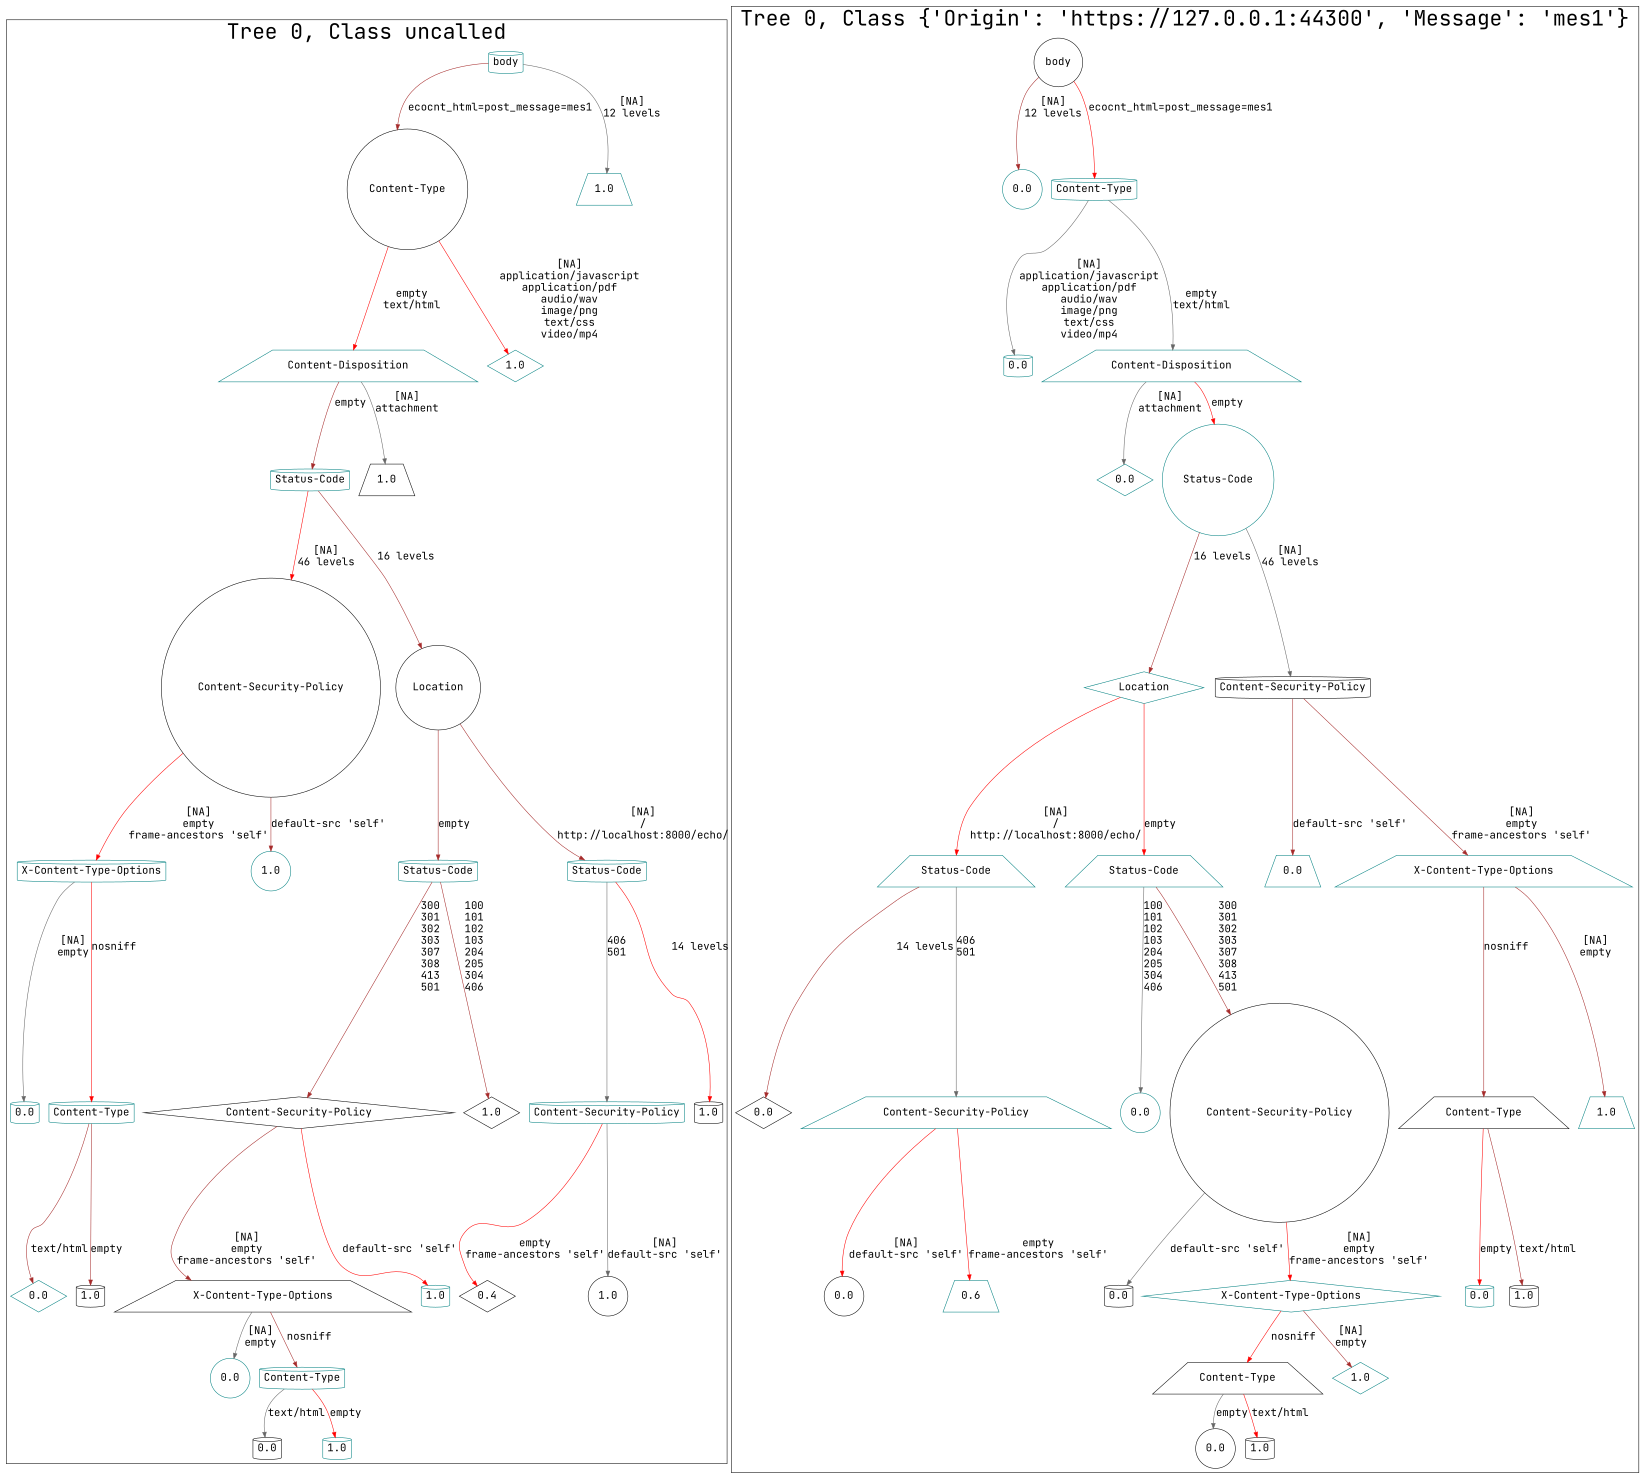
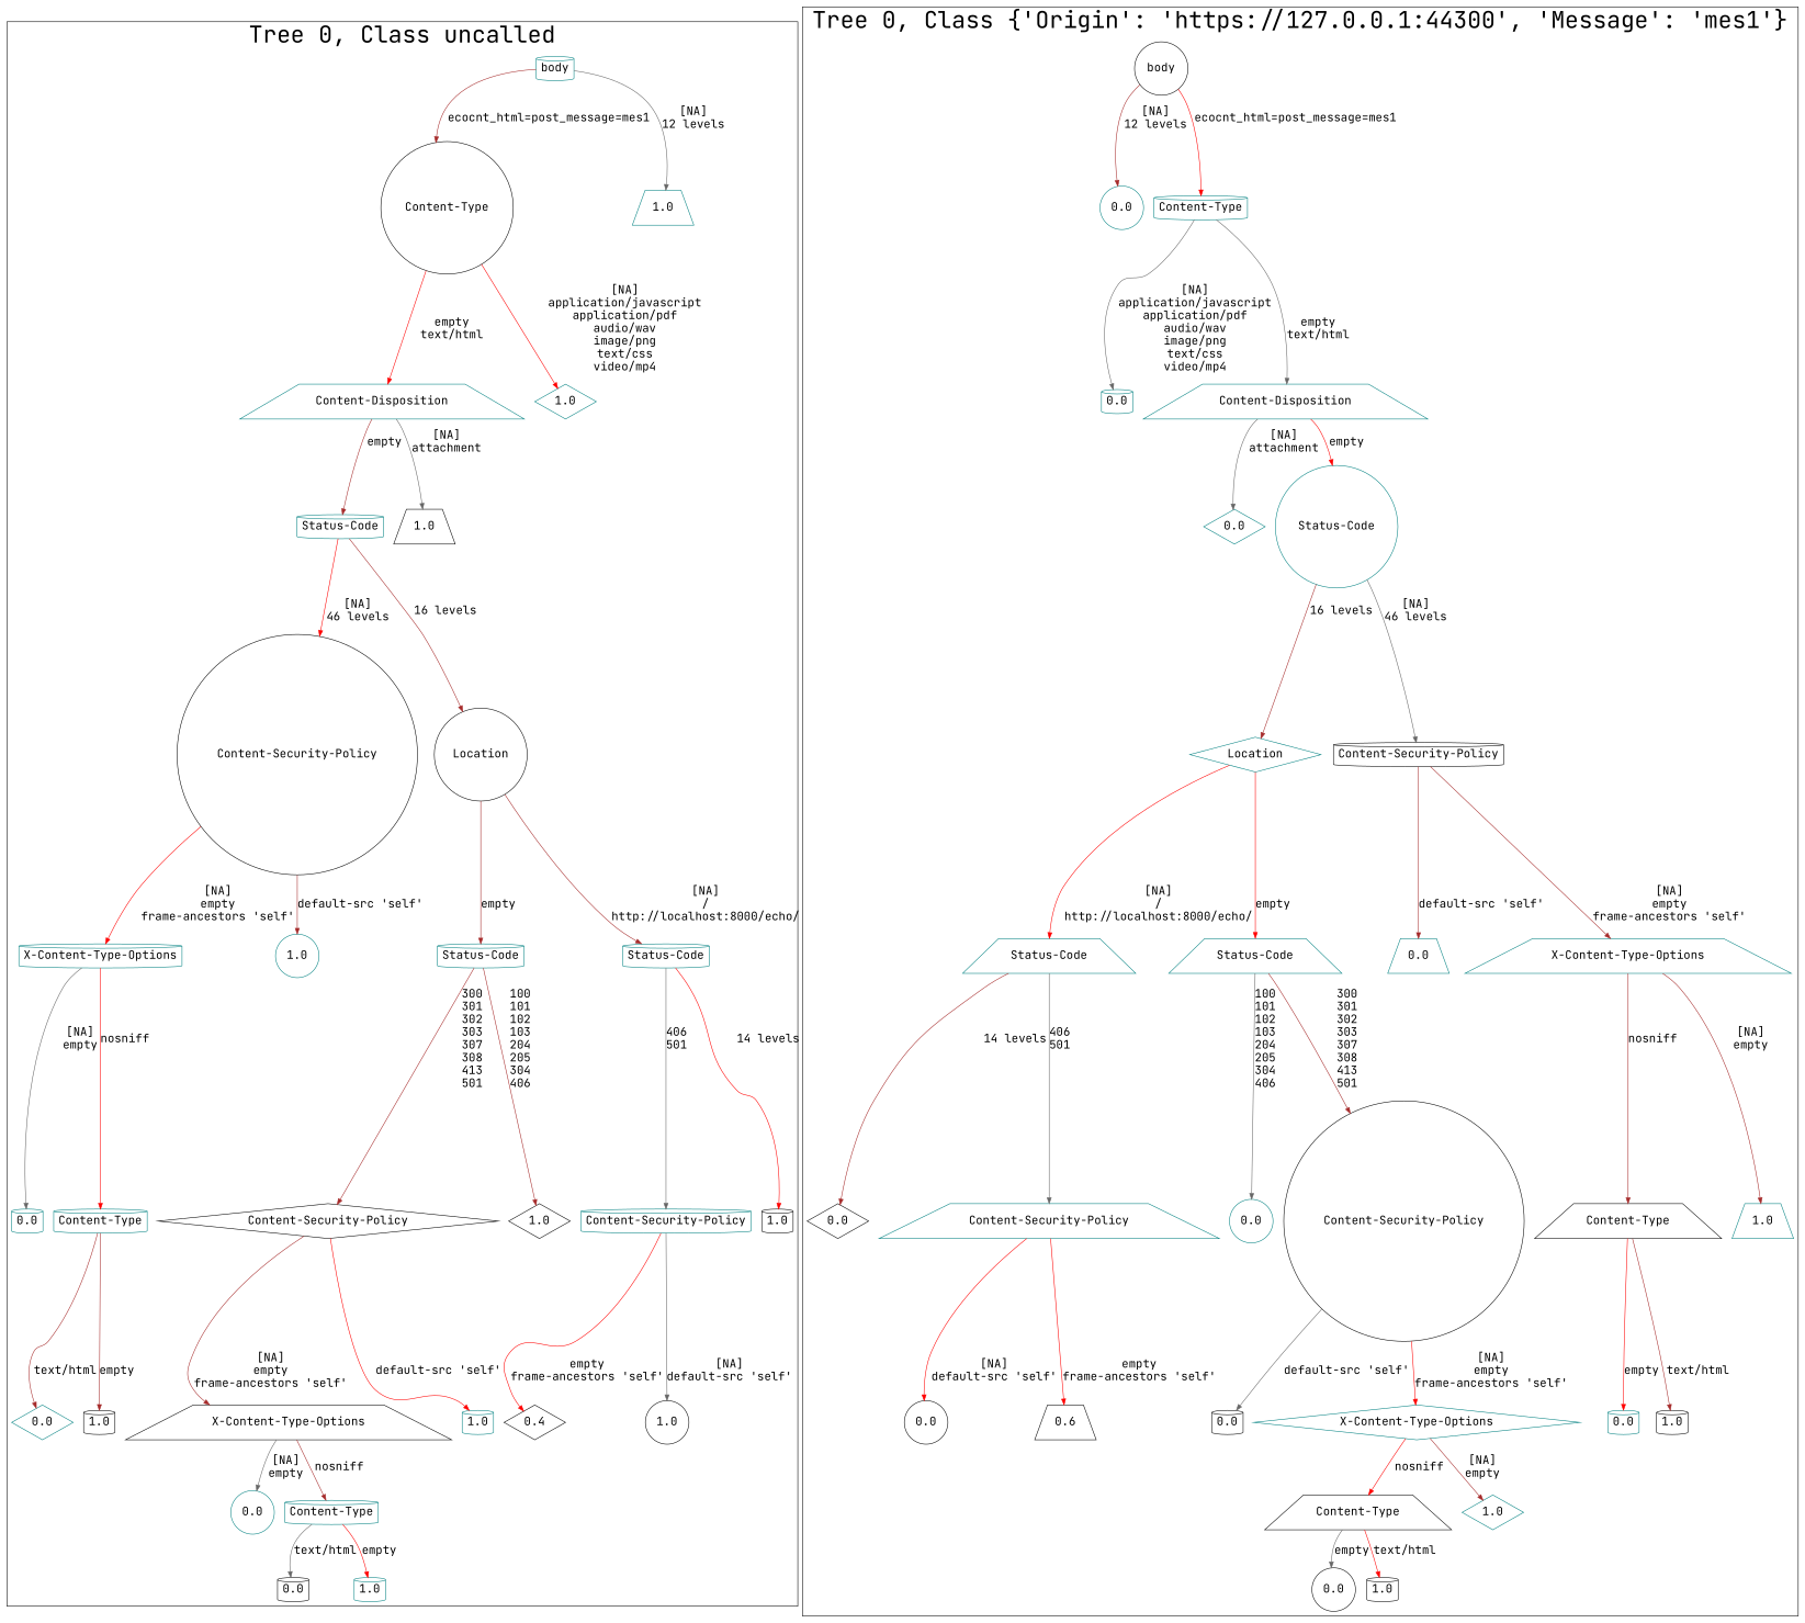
  digraph {
    fontname="JetBrains Mono"
    node [fontsize=20 shape=cylinder color=teal fontname="JetBrains Mono"]
    edge [fontsize=20 color=brown fontname="JetBrains Mono"]
    n1 [label=body]
    n2 [label="Content-Type" shape=circle color=black]
    n3 [label=1.0 shape=trapezium]
    n4 [label="Content-Disposition" shape=trapezium]
    n5 [label=1.0 shape=diamond]
    n6 [label="Status-Code"]
    n7 [label=1.0 color=black shape=trapezium]
    n8 [label="Content-Security-Policy" shape=circle color=black]
    n9 [label=Location shape=circle color=black]
    n10 [label="X-Content-Type-Options"]
    n11 [label=1.0 shape=circle]
    n12 [label="Status-Code"]
    n13 [label="Status-Code"]
    n14 [label=0.0]
    n15 [label="Content-Type"]
    n16 [label="Content-Security-Policy" shape=diamond color=black]
    n17 [label=1.0 color=black shape=diamond]
    n18 [label="Content-Security-Policy"]
    n19 [label=1.0 color=black]
    n20 [label=0.0 shape=diamond]
    n21 [label=1.0 color=black]
    n22 [label="X-Content-Type-Options" shape=trapezium color=black]
    n23 [label=1.0]
    n24 [label=0.4 color=black shape=diamond]
    n25 [label=1.0 color=black shape=circle]
    n26 [label=0.0 shape=circle]
    n27 [label="Content-Type"]
    n28 [label=0.0 color=black]
    n29 [label=1.0]
    n30 [label=body shape=circle color=black]
    n31 [label=0.0 shape=circle]
    n32 [label="Content-Type"]
    n33 [label=0.0]
    n34 [label="Content-Disposition" shape=trapezium]
    n35 [label=0.0 shape=diamond]
    n36 [label="Status-Code" shape=circle]
    n37 [label=Location shape=diamond]
    n38 [label="Content-Security-Policy" color=black]
    n39 [label="Status-Code" shape=trapezium]
    n40 [label="Status-Code" shape=trapezium]
    n41 [label=0.0 shape=trapezium]
    n42 [label="X-Content-Type-Options" shape=trapezium]
    n43 [label=0.0 color=black shape=diamond]
    n44 [label="Content-Security-Policy" shape=trapezium]
    n45 [label=0.0 shape=circle]
    n46 [label="Content-Security-Policy" shape=circle color=black]
    n47 [label="Content-Type" shape=trapezium color=black]
    n48 [label=1.0 shape=trapezium]
    n49 [label=0.0 color=black shape=circle]
-   n50 [label=0.6 shape=trapezium]
+   n50 [label=0.6 color=black shape=trapezium]
    n51 [label=0.0 color=black]
    n52 [label="X-Content-Type-Options" shape=diamond]
    n53 [label=0.0]
    n54 [label=1.0 color=black]
    n55 [label="Content-Type" shape=trapezium color=black]
    n56 [label=1.0 shape=diamond]
    n57 [label=0.0 color=black shape=circle]
    n58 [label=1.0 color=black]
    subgraph cluster_1 {
      fontsize=40
      label="Tree 0, Class uncalled"
      subgraph sub_2 {
        fontsize=40
        label="Tree 0, Class uncalled"
        n1
      }
      subgraph sub_3 {
        fontsize=40
        label="Tree 0, Class uncalled"
        n2
        n3
      }
      subgraph sub_4 {
        fontsize=40
        label="Tree 0, Class uncalled"
        n4
        n5
      }
      subgraph sub_5 {
        fontsize=40
        label="Tree 0, Class uncalled"
        n6
        n7
      }
      subgraph sub_6 {
        fontsize=40
        label="Tree 0, Class uncalled"
        n8
        n9
      }
      subgraph sub_7 {
        fontsize=40
        label="Tree 0, Class uncalled"
        n10
        n11
        n12
        n13
      }
      subgraph sub_8 {
        fontsize=40
        label="Tree 0, Class uncalled"
        n14
        n15
        n16
        n17
        n18
        n19
      }
      subgraph sub_9 {
        fontsize=40
        label="Tree 0, Class uncalled"
        n20
        n21
        n22
        n23
        n24
        n25
      }
      subgraph sub_10 {
        fontsize=40
        label="Tree 0, Class uncalled"
        n26
        n27
      }
      subgraph sub_11 {
        fontsize=40
        label="Tree 0, Class uncalled"
        n28
        n29
      }
    }
    subgraph cluster_12 {
      fontsize=40
      label="Tree 0, Class {'Origin': 'https://127.0.0.1:44300', 'Message': 'mes1'}"
      subgraph sub_13 {
        fontsize=40
        label="Tree 0, Class {'Origin': 'https://127.0.0.1:44300', 'Message': 'mes1'}"
        n30
      }
      subgraph sub_14 {
        fontsize=40
        label="Tree 0, Class {'Origin': 'https://127.0.0.1:44300', 'Message': 'mes1'}"
        n31
        n32
      }
      subgraph sub_15 {
        fontsize=40
        label="Tree 0, Class {'Origin': 'https://127.0.0.1:44300', 'Message': 'mes1'}"
        n33
        n34
      }
      subgraph sub_16 {
        fontsize=40
        label="Tree 0, Class {'Origin': 'https://127.0.0.1:44300', 'Message': 'mes1'}"
        n35
        n36
      }
      subgraph sub_17 {
        fontsize=40
        label="Tree 0, Class {'Origin': 'https://127.0.0.1:44300', 'Message': 'mes1'}"
        n37
        n38
      }
      subgraph sub_18 {
        fontsize=40
        label="Tree 0, Class {'Origin': 'https://127.0.0.1:44300', 'Message': 'mes1'}"
        n39
        n40
        n41
        n42
      }
      subgraph sub_19 {
        fontsize=40
        label="Tree 0, Class {'Origin': 'https://127.0.0.1:44300', 'Message': 'mes1'}"
        n43
        n44
        n45
        n46
        n47
        n48
      }
      subgraph sub_20 {
        fontsize=40
        label="Tree 0, Class {'Origin': 'https://127.0.0.1:44300', 'Message': 'mes1'}"
        n49
        n50
        n51
        n52
        n53
        n54
      }
      subgraph sub_21 {
        fontsize=40
        label="Tree 0, Class {'Origin': 'https://127.0.0.1:44300', 'Message': 'mes1'}"
        n55
        n56
      }
      subgraph sub_22 {
        fontsize=40
        label="Tree 0, Class {'Origin': 'https://127.0.0.1:44300', 'Message': 'mes1'}"
        n57
        n58
      }
    }
    n1 -> n2 [label="ecocnt_html=post_message=mes1\n"]
    n1 -> n3 [label="[NA]\n12 levels\n" color=gray40]
    n2 -> n4 [label="empty\ntext/html\n" color=red]
    n2 -> n5 [label="[NA]\napplication/javascript\napplication/pdf\naudio/wav\nimage/png\ntext/css\nvideo/mp4\n" color=red]
    n4 -> n6 [label="empty\n"]
    n4 -> n7 [label="[NA]\nattachment\n" color=gray40]
    n6 -> n8 [label="[NA]\n46 levels\n" color=red]
    n6 -> n9 [label="16 levels\n"]
    n8 -> n10 [label="[NA]\nempty\nframe-ancestors 'self'\n" color=red]
    n8 -> n11 [label="default-src 'self'\n"]
    n9 -> n12 [label="empty\n"]
    n9 -> n13 [label="[NA]\n/\nhttp://localhost:8000/echo/\n"]
    n10 -> n14 [label="[NA]\nempty\n" color=gray40]
    n10 -> n15 [label="nosniff\n" color=red]
    n12 -> n16 [label="300\n301\n302\n303\n307\n308\n413\n501\n"]
    n12 -> n17 [label="100\n101\n102\n103\n204\n205\n304\n406\n"]
    n13 -> n18 [label="406\n501\n" color=gray40]
    n13 -> n19 [label="14 levels\n" color=red]
    n15 -> n20 [label="text/html\n"]
    n15 -> n21 [label="empty\n"]
    n16 -> n22 [label="[NA]\nempty\nframe-ancestors 'self'\n"]
    n16 -> n23 [label="default-src 'self'\n" color=red]
    n18 -> n24 [label="empty\nframe-ancestors 'self'\n" color=red]
    n18 -> n25 [label="[NA]\ndefault-src 'self'\n" color=gray40]
    n22 -> n26 [label="[NA]\nempty\n" color=gray40]
    n22 -> n27 [label="nosniff\n"]
    n27 -> n28 [label="text/html\n" color=gray40]
    n27 -> n29 [label="empty\n" color=red]
    n30 -> n31 [label="[NA]\n12 levels\n"]
    n30 -> n32 [label="ecocnt_html=post_message=mes1\n" color=red]
    n32 -> n33 [label="[NA]\napplication/javascript\napplication/pdf\naudio/wav\nimage/png\ntext/css\nvideo/mp4\n" color=gray40]
    n32 -> n34 [label="empty\ntext/html\n" color=gray40]
    n34 -> n35 [label="[NA]\nattachment\n" color=gray40]
    n34 -> n36 [label="empty\n" color=red]
    n36 -> n37 [label="16 levels\n"]
    n36 -> n38 [label="[NA]\n46 levels\n" color=gray40]
    n37 -> n39 [label="[NA]\n/\nhttp://localhost:8000/echo/\n" color=red]
    n37 -> n40 [label="empty\n" color=red]
    n38 -> n41 [label="default-src 'self'\n"]
    n38 -> n42 [label="[NA]\nempty\nframe-ancestors 'self'\n"]
    n39 -> n43 [label="14 levels\n"]
    n39 -> n44 [label="406\n501\n" color=gray40]
    n40 -> n45 [label="100\n101\n102\n103\n204\n205\n304\n406\n" color=gray40]
    n40 -> n46 [label="300\n301\n302\n303\n307\n308\n413\n501\n"]
    n42 -> n47 [label="nosniff\n"]
    n42 -> n48 [label="[NA]\nempty\n"]
    n44 -> n49 [label="[NA]\ndefault-src 'self'\n" color=red]
    n44 -> n50 [label="empty\nframe-ancestors 'self'\n" color=red]
    n46 -> n51 [label="default-src 'self'\n" color=gray40]
    n46 -> n52 [label="[NA]\nempty\nframe-ancestors 'self'\n" color=red]
    n47 -> n53 [label="empty\n" color=red]
    n47 -> n54 [label="text/html\n"]
    n52 -> n55 [label="nosniff\n" color=red]
    n52 -> n56 [label="[NA]\nempty\n"]
    n55 -> n57 [label="empty\n" color=gray40]
    n55 -> n58 [label="text/html\n" color=red]
  }
